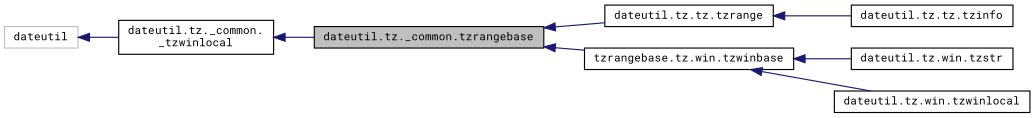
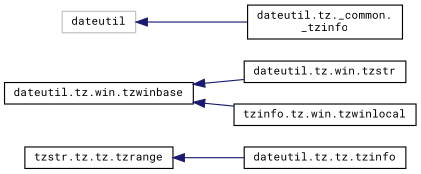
  digraph {
    fontname="Roboto Mono"
    rankdir=LR
    node [color=black fillcolor=white fontname="Roboto Mono" fontsize=10 shape=record style=filled]
    edge [color=midnightblue dir=back fontname="Roboto Mono" fontsize=10 labelfontname=Helvetica labelfontsize=10 style=solid]
-   n1 [fillcolor=grey75 fontcolor=black height=0.2 label="dateutil.tz._common.tzrangebase" width=0.4]
-   n2 [height=0.2 label="dateutil.tz.tz.tzrange" width=0.4]
-   n3 [height=0.2 label="tzrangebase.tz.win.tzwinbase" width=0.4]
+   n2 [height=0.2 label="tzstr.tz.tz.tzrange" width=0.4]
+   n3 [height=0.2 label="dateutil.tz.win.tzwinbase" width=0.4]
    n4 [height=0.2 label="dateutil.tz.tz.tzinfo" width=0.4]
    n5 [height=0.2 label="dateutil.tz.win.tzstr" width=0.4]
-   n6 [height=0.2 label="dateutil.tz.win.tzwinlocal" width=0.4]
-   n7 [height=0.2 label="dateutil.tz._common.\l_tzwinlocal" width=0.4]
+   n6 [height=0.2 label="tzinfo.tz.win.tzwinlocal" width=0.4]
+   n7 [height=0.2 label="dateutil.tz._common.\l_tzinfo" width=0.4]
    n8 [color=grey75 height=0.2 label=dateutil width=0.4]
-   n1 -> n2
-   n1 -> n3
    n2 -> n4
    n3 -> n5
    n3 -> n6
-   n7 -> n1
    n8 -> n7
  }
